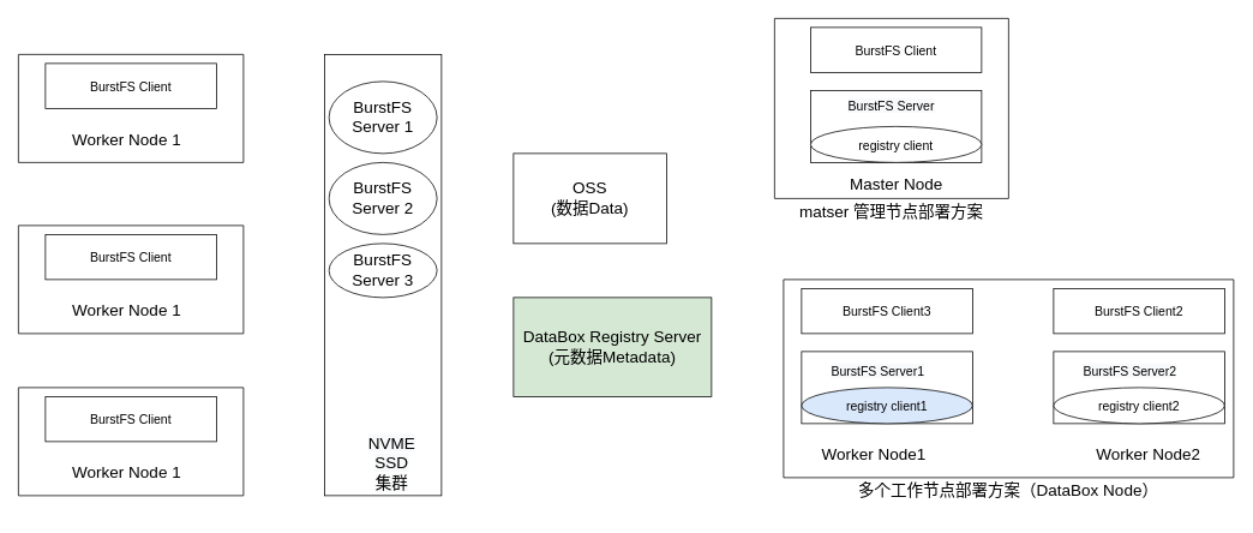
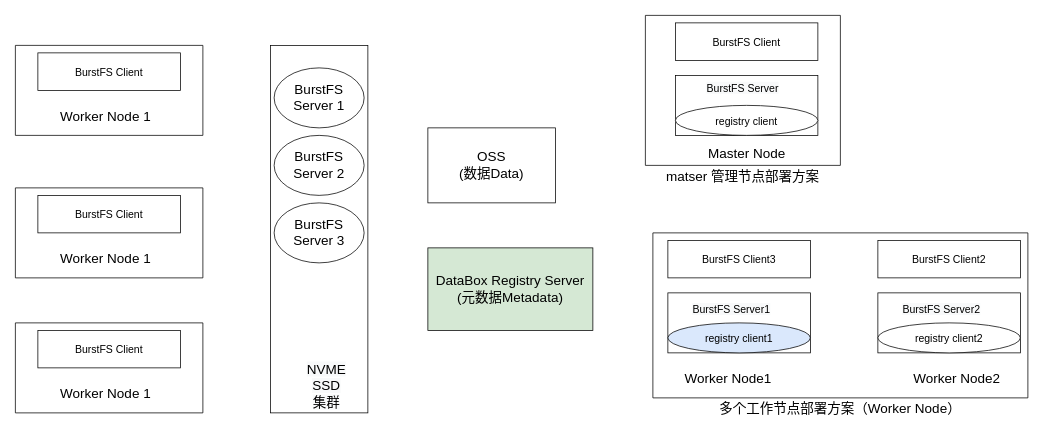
  <mxCell id="0" />
  <mxCell id="1" parent="0" />
  <mxCell id="2" value="&lt;font style=&quot;font-size: 18px;&quot;&gt;DataBox Registry Server&lt;br&gt;(元数据Metadata)&lt;/font&gt;" style="rounded=0;whiteSpace=wrap;html=1;fillColor=#d5e8d4;" vertex="1" parent="1"><mxGeometry x="570" y="330" width="220" height="110" as="geometry" /></mxCell>
  <mxCell id="3" value="&lt;font style=&quot;font-size: 18px;&quot;&gt;OSS&lt;br&gt;(数据Data)&lt;/font&gt;" style="rounded=0;whiteSpace=wrap;html=1;fontSize=18;" vertex="1" parent="1"><mxGeometry x="570" y="170" width="170" height="100" as="geometry" /></mxCell>
  <mxCell id="4" value="" style="swimlane;startSize=0;fontSize=18;" vertex="1" parent="1"><mxGeometry x="860" y="20" width="260" height="200" as="geometry"><mxRectangle x="670" y="130" width="50" height="40" as="alternateBounds" /></mxGeometry></mxCell>
  <mxCell id="5" value="Master Node" style="text;html=1;align=center;verticalAlign=middle;resizable=0;points=[];autosize=1;strokeColor=none;fillColor=none;fontSize=18;" vertex="1" parent="4"><mxGeometry x="75" y="170" width="120" height="30" as="geometry" /></mxCell>
  <mxCell id="6" value="&lt;font style=&quot;font-size: 14px;&quot;&gt;BurstFS Client&lt;/font&gt;" style="rounded=0;whiteSpace=wrap;html=1;fontSize=18;" vertex="1" parent="4"><mxGeometry x="40" y="10" width="190" height="50" as="geometry" /></mxCell>
  <mxCell id="7" value="" style="rounded=0;whiteSpace=wrap;html=1;fontSize=18;" vertex="1" parent="4"><mxGeometry x="40" y="80" width="190" height="80" as="geometry" /></mxCell>
  <mxCell id="8" value="&lt;font style=&quot;font-size: 14px;&quot;&gt;registry client&lt;/font&gt;" style="ellipse;whiteSpace=wrap;html=1;fontSize=18;" vertex="1" parent="4"><mxGeometry x="40" y="120" width="190" height="40" as="geometry" /></mxCell>
  <mxCell id="9" value="&lt;font style=&quot;font-size: 14px;&quot;&gt;&lt;br&gt;&lt;span style=&quot;color: rgb(0, 0, 0); font-family: Helvetica; font-style: normal; font-variant-ligatures: normal; font-variant-caps: normal; font-weight: 400; letter-spacing: normal; orphans: 2; text-align: center; text-indent: 0px; text-transform: none; widows: 2; word-spacing: 0px; -webkit-text-stroke-width: 0px; background-color: rgb(248, 249, 250); text-decoration-style: initial; text-decoration-color: initial; float: none; display: inline !important;&quot;&gt;BurstFS Server&lt;/span&gt;&lt;br&gt;&lt;/font&gt;" style="text;html=1;strokeColor=none;fillColor=none;align=center;verticalAlign=middle;whiteSpace=wrap;rounded=0;fontSize=18;" vertex="1" parent="4"><mxGeometry x="45" y="70" width="170" height="30" as="geometry" /></mxCell>
  <mxCell id="10" value="" style="swimlane;startSize=0;fontSize=18;" vertex="1" parent="1"><mxGeometry x="870" y="310" width="500" height="220" as="geometry"><mxRectangle x="670" y="130" width="50" height="40" as="alternateBounds" /></mxGeometry></mxCell>
  <mxCell id="11" value="Worker Node1" style="text;html=1;align=center;verticalAlign=middle;resizable=0;points=[];autosize=1;strokeColor=none;fillColor=none;fontSize=18;" vertex="1" parent="10"><mxGeometry x="35" y="180" width="130" height="30" as="geometry" /></mxCell>
  <mxCell id="12" value="&lt;font style=&quot;font-size: 14px;&quot;&gt;BurstFS Client3&lt;/font&gt;" style="rounded=0;whiteSpace=wrap;html=1;fontSize=18;" vertex="1" parent="10"><mxGeometry x="20" y="10" width="190" height="50" as="geometry" /></mxCell>
  <mxCell id="13" value="" style="rounded=0;whiteSpace=wrap;html=1;fontSize=18;" vertex="1" parent="10"><mxGeometry x="20" y="80" width="190" height="80" as="geometry" /></mxCell>
  <mxCell id="14" value="&lt;font style=&quot;font-size: 14px;&quot;&gt;registry client1&lt;/font&gt;" style="ellipse;whiteSpace=wrap;html=1;fontSize=18;fillColor=#dae8fc;" vertex="1" parent="10"><mxGeometry x="20" y="120" width="190" height="40" as="geometry" /></mxCell>
  <mxCell id="15" value="&lt;font style=&quot;font-size: 14px;&quot;&gt;&lt;br&gt;&lt;span style=&quot;color: rgb(0, 0, 0); font-family: Helvetica; font-style: normal; font-variant-ligatures: normal; font-variant-caps: normal; font-weight: 400; letter-spacing: normal; orphans: 2; text-align: center; text-indent: 0px; text-transform: none; widows: 2; word-spacing: 0px; -webkit-text-stroke-width: 0px; background-color: rgb(248, 249, 250); text-decoration-style: initial; text-decoration-color: initial; float: none; display: inline !important;&quot;&gt;BurstFS Server1&lt;/span&gt;&lt;/font&gt;" style="text;html=1;strokeColor=none;fillColor=none;align=center;verticalAlign=middle;whiteSpace=wrap;rounded=0;fontSize=18;" vertex="1" parent="10"><mxGeometry x="20" y="70" width="170" height="40" as="geometry" /></mxCell>
  <mxCell id="16" value="&lt;font style=&quot;font-size: 14px;&quot;&gt;BurstFS Client2&lt;/font&gt;" style="rounded=0;whiteSpace=wrap;html=1;fontSize=18;" vertex="1" parent="10"><mxGeometry x="300" y="10" width="190" height="50" as="geometry" /></mxCell>
  <mxCell id="17" value="" style="rounded=0;whiteSpace=wrap;html=1;fontSize=18;" vertex="1" parent="10"><mxGeometry x="300" y="80" width="190" height="80" as="geometry" /></mxCell>
  <mxCell id="18" value="&lt;font style=&quot;font-size: 14px;&quot;&gt;&lt;br&gt;&lt;span style=&quot;color: rgb(0, 0, 0); font-family: Helvetica; font-style: normal; font-variant-ligatures: normal; font-variant-caps: normal; font-weight: 400; letter-spacing: normal; orphans: 2; text-align: center; text-indent: 0px; text-transform: none; widows: 2; word-spacing: 0px; -webkit-text-stroke-width: 0px; background-color: rgb(248, 249, 250); text-decoration-style: initial; text-decoration-color: initial; float: none; display: inline !important;&quot;&gt;BurstFS Server2&lt;/span&gt;&lt;/font&gt;" style="text;html=1;strokeColor=none;fillColor=none;align=center;verticalAlign=middle;whiteSpace=wrap;rounded=0;fontSize=18;" vertex="1" parent="10"><mxGeometry x="300" y="70" width="170" height="40" as="geometry" /></mxCell>
  <mxCell id="19" value="&lt;font style=&quot;font-size: 14px;&quot;&gt;registry client2&lt;/font&gt;" style="ellipse;whiteSpace=wrap;html=1;fontSize=18;" vertex="1" parent="10"><mxGeometry x="300" y="120" width="190" height="40" as="geometry" /></mxCell>
  <mxCell id="20" value="Worker Node2" style="text;html=1;align=center;verticalAlign=middle;resizable=0;points=[];autosize=1;strokeColor=none;fillColor=none;fontSize=18;" vertex="1" parent="10"><mxGeometry x="340" y="180" width="130" height="30" as="geometry" /></mxCell>
  <mxCell id="21" value="matser 管理节点部署方案" style="text;html=1;strokeColor=none;fillColor=none;align=center;verticalAlign=middle;whiteSpace=wrap;rounded=0;fontSize=18;" vertex="1" parent="1"><mxGeometry x="860" y="220" width="260" height="30" as="geometry" /></mxCell>
- <mxCell id="22" value="多个工作节点部署方案（DataBox Node）" style="text;html=1;strokeColor=none;fillColor=none;align=center;verticalAlign=middle;whiteSpace=wrap;rounded=0;fontSize=18;" vertex="1" parent="1"><mxGeometry x="870" y="530" width="500" height="30" as="geometry" /></mxCell>
+ <mxCell id="22" value="多个工作节点部署方案（Worker Node）" style="text;html=1;strokeColor=none;fillColor=none;align=center;verticalAlign=middle;whiteSpace=wrap;rounded=0;fontSize=18;" vertex="1" parent="1"><mxGeometry x="870" y="530" width="500" height="30" as="geometry" /></mxCell>
  <mxCell id="23" value="" style="rounded=0;whiteSpace=wrap;html=1;fontSize=18;" vertex="1" parent="1"><mxGeometry x="360" y="60" width="130" height="490" as="geometry" /></mxCell>
  <mxCell id="24" value="&#10;&lt;span style=&quot;color: rgb(0, 0, 0); font-family: Helvetica; font-size: 18px; font-style: normal; font-variant-ligatures: normal; font-variant-caps: normal; font-weight: 400; letter-spacing: normal; orphans: 2; text-align: center; text-indent: 0px; text-transform: none; widows: 2; word-spacing: 0px; -webkit-text-stroke-width: 0px; background-color: rgb(248, 249, 250); text-decoration-style: initial; text-decoration-color: initial; float: none; display: inline !important;&quot;&gt;NVME&lt;/span&gt;&lt;br style=&quot;color: rgb(0, 0, 0); font-family: Helvetica; font-size: 18px; font-style: normal; font-variant-ligatures: normal; font-variant-caps: normal; font-weight: 400; letter-spacing: normal; orphans: 2; text-align: center; text-indent: 0px; text-transform: none; widows: 2; word-spacing: 0px; -webkit-text-stroke-width: 0px; background-color: rgb(248, 249, 250); text-decoration-style: initial; text-decoration-color: initial;&quot;&gt;&lt;span style=&quot;color: rgb(0, 0, 0); font-family: Helvetica; font-size: 18px; font-style: normal; font-variant-ligatures: normal; font-variant-caps: normal; font-weight: 400; letter-spacing: normal; orphans: 2; text-align: center; text-indent: 0px; text-transform: none; widows: 2; word-spacing: 0px; -webkit-text-stroke-width: 0px; background-color: rgb(248, 249, 250); text-decoration-style: initial; text-decoration-color: initial; float: none; display: inline !important;&quot;&gt;SSD&lt;/span&gt;&lt;br style=&quot;color: rgb(0, 0, 0); font-family: Helvetica; font-size: 18px; font-style: normal; font-variant-ligatures: normal; font-variant-caps: normal; font-weight: 400; letter-spacing: normal; orphans: 2; text-align: center; text-indent: 0px; text-transform: none; widows: 2; word-spacing: 0px; -webkit-text-stroke-width: 0px; background-color: rgb(248, 249, 250); text-decoration-style: initial; text-decoration-color: initial;&quot;&gt;&lt;span style=&quot;color: rgb(0, 0, 0); font-family: Helvetica; font-size: 18px; font-style: normal; font-variant-ligatures: normal; font-variant-caps: normal; font-weight: 400; letter-spacing: normal; orphans: 2; text-align: center; text-indent: 0px; text-transform: none; widows: 2; word-spacing: 0px; -webkit-text-stroke-width: 0px; background-color: rgb(248, 249, 250); text-decoration-style: initial; text-decoration-color: initial; float: none; display: inline !important;&quot;&gt;集群&lt;/span&gt;&#10;&#10;" style="text;html=1;strokeColor=none;fillColor=none;align=center;verticalAlign=middle;whiteSpace=wrap;rounded=0;fontSize=18;" vertex="1" parent="1"><mxGeometry x="380" y="510" width="110" height="30" as="geometry" /></mxCell>
  <mxCell id="25" value="BurstFS Server 1" style="ellipse;whiteSpace=wrap;html=1;fontSize=18;" vertex="1" parent="1"><mxGeometry x="365" y="90" width="120" height="80" as="geometry" /></mxCell>
  <mxCell id="26" value="BurstFS Server 2" style="ellipse;whiteSpace=wrap;html=1;fontSize=18;" vertex="1" parent="1"><mxGeometry x="365" y="180" width="120" height="80" as="geometry" /></mxCell>
- <mxCell id="27" value="BurstFS Server 3" style="ellipse;whiteSpace=wrap;html=1;fontSize=18;" vertex="1" parent="1"><mxGeometry x="365" y="270" width="120" height="60" as="geometry" /></mxCell>
+ <mxCell id="27" value="BurstFS Server 3" style="ellipse;whiteSpace=wrap;html=1;fontSize=18;" vertex="1" parent="1"><mxGeometry x="365" y="270" width="120" height="80" as="geometry" /></mxCell>
  <mxCell id="28" value="" style="swimlane;startSize=0;fontSize=18;" vertex="1" parent="1"><mxGeometry x="20" y="60" width="250" height="120" as="geometry"><mxRectangle x="670" y="130" width="50" height="40" as="alternateBounds" /></mxGeometry></mxCell>
  <mxCell id="29" value="Worker Node 1" style="text;html=1;align=center;verticalAlign=middle;resizable=0;points=[];autosize=1;strokeColor=none;fillColor=none;fontSize=18;" vertex="1" parent="28"><mxGeometry x="50" y="80" width="140" height="30" as="geometry" /></mxCell>
  <mxCell id="30" value="&lt;font style=&quot;font-size: 14px;&quot;&gt;BurstFS Client&lt;/font&gt;" style="rounded=0;whiteSpace=wrap;html=1;fontSize=18;" vertex="1" parent="28"><mxGeometry x="30" y="10" width="190" height="50" as="geometry" /></mxCell>
  <mxCell id="31" value="" style="swimlane;startSize=0;fontSize=18;" vertex="1" parent="1"><mxGeometry x="20" y="250" width="250" height="120" as="geometry"><mxRectangle x="670" y="130" width="50" height="40" as="alternateBounds" /></mxGeometry></mxCell>
  <mxCell id="32" value="Worker Node 1" style="text;html=1;align=center;verticalAlign=middle;resizable=0;points=[];autosize=1;strokeColor=none;fillColor=none;fontSize=18;" vertex="1" parent="31"><mxGeometry x="50" y="80" width="140" height="30" as="geometry" /></mxCell>
  <mxCell id="33" value="&lt;font style=&quot;font-size: 14px;&quot;&gt;BurstFS Client&lt;/font&gt;" style="rounded=0;whiteSpace=wrap;html=1;fontSize=18;" vertex="1" parent="31"><mxGeometry x="30" y="10" width="190" height="50" as="geometry" /></mxCell>
  <mxCell id="34" value="" style="swimlane;startSize=0;fontSize=18;" vertex="1" parent="1"><mxGeometry x="20" y="430" width="250" height="120" as="geometry"><mxRectangle x="670" y="130" width="50" height="40" as="alternateBounds" /></mxGeometry></mxCell>
  <mxCell id="35" value="Worker Node 1" style="text;html=1;align=center;verticalAlign=middle;resizable=0;points=[];autosize=1;strokeColor=none;fillColor=none;fontSize=18;" vertex="1" parent="34"><mxGeometry x="50" y="80" width="140" height="30" as="geometry" /></mxCell>
  <mxCell id="36" value="&lt;font style=&quot;font-size: 14px;&quot;&gt;BurstFS Client&lt;/font&gt;" style="rounded=0;whiteSpace=wrap;html=1;fontSize=18;" vertex="1" parent="34"><mxGeometry x="30" y="10" width="190" height="50" as="geometry" /></mxCell>
